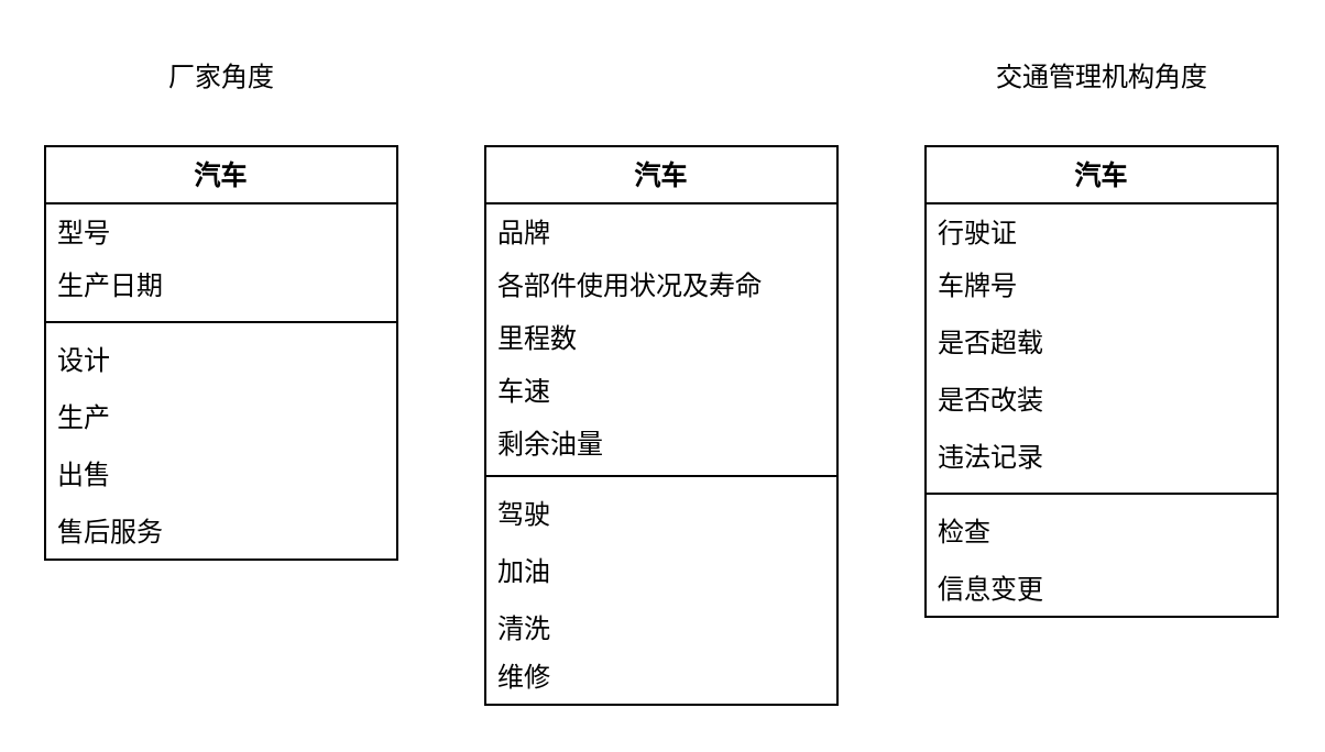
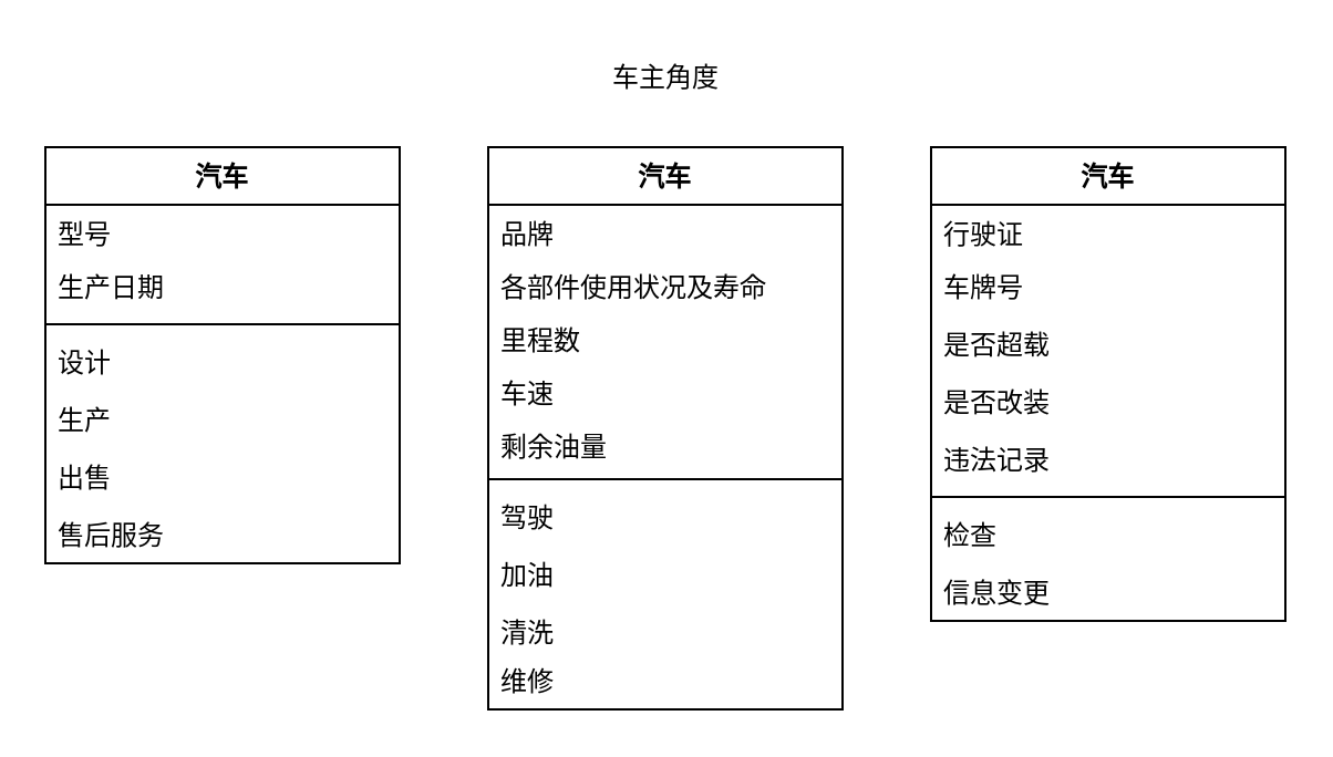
  <mxCell id="0" />
  <mxCell id="1" parent="0" />
  <mxCell id="2" value="汽车" style="swimlane;fontStyle=1;align=center;verticalAlign=top;childLayout=stackLayout;horizontal=1;startSize=26;horizontalStack=0;resizeParent=1;resizeParentMax=0;resizeLast=0;collapsible=1;marginBottom=0;whiteSpace=wrap;html=1;" parent="1" vertex="1"><mxGeometry x="20" y="66" width="160" height="188" as="geometry" /></mxCell>
  <mxCell id="3" value="型号" style="text;align=left;verticalAlign=top;spacingLeft=4;spacingRight=4;overflow=hidden;rotatable=0;points=[[0,0.5],[1,0.5]];portConstraint=eastwest;" parent="2" vertex="1"><mxGeometry y="26" width="160" height="24" as="geometry" /></mxCell>
  <mxCell id="4" value="生产日期" style="text;align=left;verticalAlign=top;spacingLeft=4;spacingRight=4;overflow=hidden;rotatable=0;points=[[0,0.5],[1,0.5]];portConstraint=eastwest;rounded=0;shadow=0;html=0;" parent="2" vertex="1"><mxGeometry y="50" width="160" height="26" as="geometry" /></mxCell>
  <mxCell id="5" value="" style="line;strokeWidth=1;fillColor=none;align=left;verticalAlign=middle;spacingTop=-1;spacingLeft=3;spacingRight=3;rotatable=0;labelPosition=right;points=[];portConstraint=eastwest;strokeColor=inherit;" parent="2" vertex="1"><mxGeometry y="76" width="160" height="8" as="geometry" /></mxCell>
  <mxCell id="6" value="设计" style="text;align=left;verticalAlign=top;spacingLeft=4;spacingRight=4;overflow=hidden;rotatable=0;points=[[0,0.5],[1,0.5]];portConstraint=eastwest;" parent="2" vertex="1"><mxGeometry y="84" width="160" height="26" as="geometry" /></mxCell>
  <mxCell id="7" value="生产" style="text;align=left;verticalAlign=top;spacingLeft=4;spacingRight=4;overflow=hidden;rotatable=0;points=[[0,0.5],[1,0.5]];portConstraint=eastwest;" parent="2" vertex="1"><mxGeometry y="110" width="160" height="26" as="geometry" /></mxCell>
  <mxCell id="8" value="出售" style="text;align=left;verticalAlign=top;spacingLeft=4;spacingRight=4;overflow=hidden;rotatable=0;points=[[0,0.5],[1,0.5]];portConstraint=eastwest;" vertex="1" parent="2"><mxGeometry y="136" width="160" height="26" as="geometry" /></mxCell>
  <mxCell id="9" value="售后服务" style="text;align=left;verticalAlign=top;spacingLeft=4;spacingRight=4;overflow=hidden;rotatable=0;points=[[0,0.5],[1,0.5]];portConstraint=eastwest;" vertex="1" parent="2"><mxGeometry y="162" width="160" height="26" as="geometry" /></mxCell>
- <mxCell id="10" value="厂家角度" style="text;html=1;align=center;verticalAlign=middle;resizable=0;points=[];autosize=1;strokeColor=none;fillColor=none;" vertex="1" parent="1"><mxGeometry x="65" y="20" width="70" height="30" as="geometry" /></mxCell>
  <mxCell id="11" value="汽车" style="swimlane;fontStyle=1;align=center;verticalAlign=top;childLayout=stackLayout;horizontal=1;startSize=26;horizontalStack=0;resizeParent=1;resizeParentMax=0;resizeLast=0;collapsible=1;marginBottom=0;whiteSpace=wrap;html=1;" vertex="1" parent="1"><mxGeometry x="220" y="66" width="160" height="254" as="geometry" /></mxCell>
  <mxCell id="12" value="品牌" style="text;align=left;verticalAlign=top;spacingLeft=4;spacingRight=4;overflow=hidden;rotatable=0;points=[[0,0.5],[1,0.5]];portConstraint=eastwest;" vertex="1" parent="11"><mxGeometry y="26" width="160" height="24" as="geometry" /></mxCell>
  <mxCell id="13" value="各部件使用状况及寿命" style="text;align=left;verticalAlign=top;spacingLeft=4;spacingRight=4;overflow=hidden;rotatable=0;points=[[0,0.5],[1,0.5]];portConstraint=eastwest;" vertex="1" parent="11"><mxGeometry y="50" width="160" height="24" as="geometry" /></mxCell>
  <mxCell id="14" value="里程数" style="text;align=left;verticalAlign=top;spacingLeft=4;spacingRight=4;overflow=hidden;rotatable=0;points=[[0,0.5],[1,0.5]];portConstraint=eastwest;" vertex="1" parent="11"><mxGeometry y="74" width="160" height="24" as="geometry" /></mxCell>
  <mxCell id="15" value="车速" style="text;align=left;verticalAlign=top;spacingLeft=4;spacingRight=4;overflow=hidden;rotatable=0;points=[[0,0.5],[1,0.5]];portConstraint=eastwest;" vertex="1" parent="11"><mxGeometry y="98" width="160" height="24" as="geometry" /></mxCell>
  <mxCell id="16" value="剩余油量&#10;&#10;" style="text;align=left;verticalAlign=top;spacingLeft=4;spacingRight=4;overflow=hidden;rotatable=0;points=[[0,0.5],[1,0.5]];portConstraint=eastwest;" vertex="1" parent="11"><mxGeometry y="122" width="160" height="24" as="geometry" /></mxCell>
  <mxCell id="17" value="" style="line;strokeWidth=1;fillColor=none;align=left;verticalAlign=middle;spacingTop=-1;spacingLeft=3;spacingRight=3;rotatable=0;labelPosition=right;points=[];portConstraint=eastwest;strokeColor=inherit;" vertex="1" parent="11"><mxGeometry y="146" width="160" height="8" as="geometry" /></mxCell>
  <mxCell id="18" value="驾驶" style="text;align=left;verticalAlign=top;spacingLeft=4;spacingRight=4;overflow=hidden;rotatable=0;points=[[0,0.5],[1,0.5]];portConstraint=eastwest;" vertex="1" parent="11"><mxGeometry y="154" width="160" height="26" as="geometry" /></mxCell>
  <mxCell id="19" value="加油" style="text;align=left;verticalAlign=top;spacingLeft=4;spacingRight=4;overflow=hidden;rotatable=0;points=[[0,0.5],[1,0.5]];portConstraint=eastwest;" vertex="1" parent="11"><mxGeometry y="180" width="160" height="26" as="geometry" /></mxCell>
  <mxCell id="20" value="清洗" style="text;align=left;verticalAlign=top;spacingLeft=4;spacingRight=4;overflow=hidden;rotatable=0;points=[[0,0.5],[1,0.5]];portConstraint=eastwest;" vertex="1" parent="11"><mxGeometry y="206" width="160" height="22" as="geometry" /></mxCell>
  <mxCell id="21" value="维修" style="text;align=left;verticalAlign=top;spacingLeft=4;spacingRight=4;overflow=hidden;rotatable=0;points=[[0,0.5],[1,0.5]];portConstraint=eastwest;" vertex="1" parent="11"><mxGeometry y="228" width="160" height="26" as="geometry" /></mxCell>
+ <mxCell id="22" value="车主角度" style="text;html=1;align=center;verticalAlign=middle;resizable=0;points=[];autosize=1;strokeColor=none;fillColor=none;" vertex="1" parent="1"><mxGeometry x="265" y="20" width="70" height="30" as="geometry" /></mxCell>
  <mxCell id="23" value="汽车" style="swimlane;fontStyle=1;align=center;verticalAlign=top;childLayout=stackLayout;horizontal=1;startSize=26;horizontalStack=0;resizeParent=1;resizeParentMax=0;resizeLast=0;collapsible=1;marginBottom=0;whiteSpace=wrap;html=1;" vertex="1" parent="1"><mxGeometry x="420" y="66" width="160" height="214" as="geometry" /></mxCell>
  <mxCell id="24" value="行驶证" style="text;align=left;verticalAlign=top;spacingLeft=4;spacingRight=4;overflow=hidden;rotatable=0;points=[[0,0.5],[1,0.5]];portConstraint=eastwest;" vertex="1" parent="23"><mxGeometry y="26" width="160" height="24" as="geometry" /></mxCell>
  <mxCell id="25" value="车牌号" style="text;align=left;verticalAlign=top;spacingLeft=4;spacingRight=4;overflow=hidden;rotatable=0;points=[[0,0.5],[1,0.5]];portConstraint=eastwest;rounded=0;shadow=0;html=0;" vertex="1" parent="23"><mxGeometry y="50" width="160" height="26" as="geometry" /></mxCell>
  <mxCell id="26" value="是否超载" style="text;align=left;verticalAlign=top;spacingLeft=4;spacingRight=4;overflow=hidden;rotatable=0;points=[[0,0.5],[1,0.5]];portConstraint=eastwest;rounded=0;shadow=0;html=0;" vertex="1" parent="23"><mxGeometry y="76" width="160" height="26" as="geometry" /></mxCell>
  <mxCell id="27" value="是否改装" style="text;align=left;verticalAlign=top;spacingLeft=4;spacingRight=4;overflow=hidden;rotatable=0;points=[[0,0.5],[1,0.5]];portConstraint=eastwest;rounded=0;shadow=0;html=0;" vertex="1" parent="23"><mxGeometry y="102" width="160" height="26" as="geometry" /></mxCell>
  <mxCell id="28" value="违法记录" style="text;align=left;verticalAlign=top;spacingLeft=4;spacingRight=4;overflow=hidden;rotatable=0;points=[[0,0.5],[1,0.5]];portConstraint=eastwest;rounded=0;shadow=0;html=0;" vertex="1" parent="23"><mxGeometry y="128" width="160" height="26" as="geometry" /></mxCell>
  <mxCell id="29" value="" style="line;strokeWidth=1;fillColor=none;align=left;verticalAlign=middle;spacingTop=-1;spacingLeft=3;spacingRight=3;rotatable=0;labelPosition=right;points=[];portConstraint=eastwest;strokeColor=inherit;" vertex="1" parent="23"><mxGeometry y="154" width="160" height="8" as="geometry" /></mxCell>
  <mxCell id="30" value="检查" style="text;align=left;verticalAlign=top;spacingLeft=4;spacingRight=4;overflow=hidden;rotatable=0;points=[[0,0.5],[1,0.5]];portConstraint=eastwest;" vertex="1" parent="23"><mxGeometry y="162" width="160" height="26" as="geometry" /></mxCell>
  <mxCell id="31" value="信息变更" style="text;align=left;verticalAlign=top;spacingLeft=4;spacingRight=4;overflow=hidden;rotatable=0;points=[[0,0.5],[1,0.5]];portConstraint=eastwest;" vertex="1" parent="23"><mxGeometry y="188" width="160" height="26" as="geometry" /></mxCell>
- <mxCell id="32" value="交通管理机构&lt;span style=&quot;background-color: initial;&quot;&gt;角度&lt;/span&gt;" style="text;html=1;align=center;verticalAlign=middle;resizable=0;points=[];autosize=1;strokeColor=none;fillColor=none;" vertex="1" parent="1"><mxGeometry x="440" y="20" width="120" height="30" as="geometry" /></mxCell>
